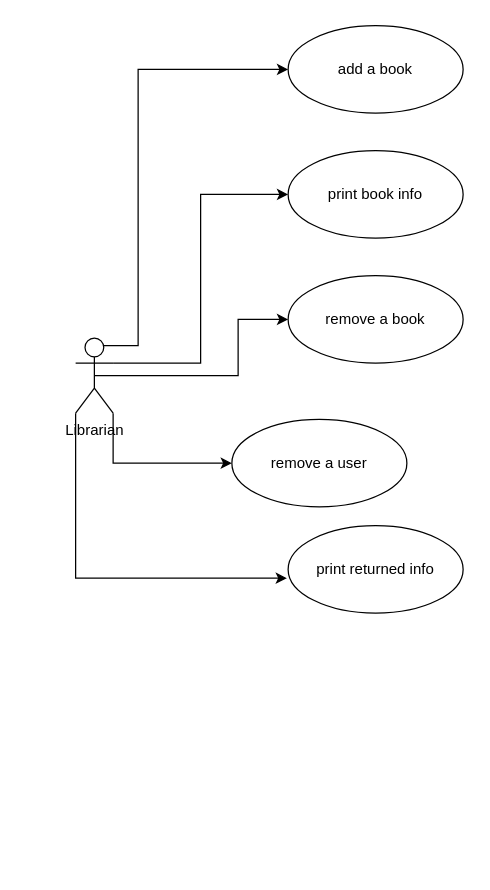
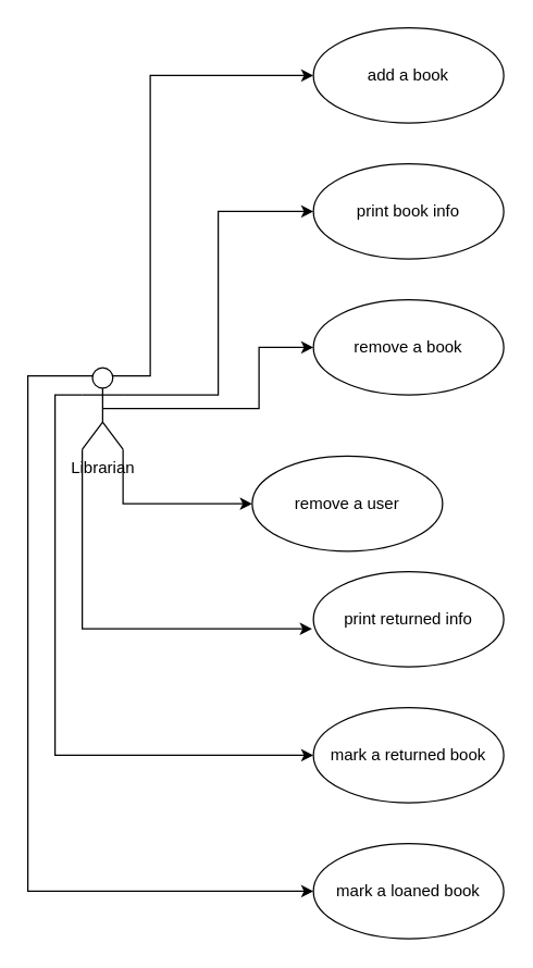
  <mxCell id="0" />
  <mxCell id="1" parent="0" />
  <mxCell id="2" style="edgeStyle=orthogonalEdgeStyle;rounded=0;orthogonalLoop=1;jettySize=auto;html=1;exitX=1;exitY=0.333;exitDx=0;exitDy=0;exitPerimeter=0;entryX=0;entryY=0.5;entryDx=0;entryDy=0;" edge="1" parent="1" source="8" target="10"><mxGeometry relative="1" as="geometry" /></mxCell>
  <mxCell id="3" style="edgeStyle=orthogonalEdgeStyle;rounded=0;orthogonalLoop=1;jettySize=auto;html=1;exitX=0.75;exitY=0.1;exitDx=0;exitDy=0;exitPerimeter=0;entryX=0;entryY=0.5;entryDx=0;entryDy=0;" edge="1" parent="1" source="8" target="9"><mxGeometry relative="1" as="geometry"><Array as="points"><mxPoint x="110" y="276" /><mxPoint x="110" y="55" /></Array></mxGeometry></mxCell>
  <mxCell id="4" style="edgeStyle=orthogonalEdgeStyle;rounded=0;orthogonalLoop=1;jettySize=auto;html=1;exitX=0.5;exitY=0.5;exitDx=0;exitDy=0;exitPerimeter=0;entryX=0;entryY=0.5;entryDx=0;entryDy=0;" edge="1" parent="1" source="8" target="11"><mxGeometry relative="1" as="geometry"><Array as="points"><mxPoint x="190" y="300" /><mxPoint x="190" y="255" /></Array></mxGeometry></mxCell>
  <mxCell id="5" style="edgeStyle=orthogonalEdgeStyle;rounded=0;orthogonalLoop=1;jettySize=auto;html=1;exitX=1;exitY=1;exitDx=0;exitDy=0;exitPerimeter=0;entryX=0;entryY=0.5;entryDx=0;entryDy=0;" edge="1" parent="1" source="8" target="12"><mxGeometry relative="1" as="geometry" /></mxCell>
+ <mxCell id="6" style="edgeStyle=orthogonalEdgeStyle;rounded=0;orthogonalLoop=1;jettySize=auto;html=1;exitX=0;exitY=0.333;exitDx=0;exitDy=0;exitPerimeter=0;entryX=0;entryY=0.5;entryDx=0;entryDy=0;" edge="1" parent="1" source="8" target="14"><mxGeometry relative="1" as="geometry" /></mxCell>
+ <mxCell id="7" style="edgeStyle=orthogonalEdgeStyle;rounded=0;orthogonalLoop=1;jettySize=auto;html=1;exitX=0.25;exitY=0.1;exitDx=0;exitDy=0;exitPerimeter=0;entryX=0;entryY=0.5;entryDx=0;entryDy=0;" edge="1" parent="1" source="8" target="15"><mxGeometry relative="1" as="geometry"><Array as="points"><mxPoint x="20" y="276" /><mxPoint x="20" y="655" /></Array></mxGeometry></mxCell>
  <mxCell id="8" value="Librarian" style="shape=umlActor;verticalLabelPosition=bottom;verticalAlign=top;html=1;" vertex="1" parent="1"><mxGeometry x="60" y="270" width="30" height="60" as="geometry" /></mxCell>
  <mxCell id="9" value="add a book" style="ellipse;whiteSpace=wrap;html=1;" vertex="1" parent="1"><mxGeometry x="230" y="20" width="140" height="70" as="geometry" /></mxCell>
  <mxCell id="10" value="print book info" style="ellipse;whiteSpace=wrap;html=1;" vertex="1" parent="1"><mxGeometry x="230" y="120" width="140" height="70" as="geometry" /></mxCell>
  <mxCell id="11" value="remove a book" style="ellipse;whiteSpace=wrap;html=1;" vertex="1" parent="1"><mxGeometry x="230" y="220" width="140" height="70" as="geometry" /></mxCell>
  <mxCell id="12" value="remove a user" style="ellipse;whiteSpace=wrap;html=1;" vertex="1" parent="1"><mxGeometry x="185" y="335" width="140" height="70" as="geometry" /></mxCell>
  <mxCell id="13" value="print returned info" style="ellipse;whiteSpace=wrap;html=1;" vertex="1" parent="1"><mxGeometry x="230" y="420" width="140" height="70" as="geometry" /></mxCell>
+ <mxCell id="14" value="mark a returned book" style="ellipse;whiteSpace=wrap;html=1;" vertex="1" parent="1"><mxGeometry x="230" y="520" width="140" height="70" as="geometry" /></mxCell>
+ <mxCell id="15" value="mark a loaned book" style="ellipse;whiteSpace=wrap;html=1;" vertex="1" parent="1"><mxGeometry x="230" y="620" width="140" height="70" as="geometry" /></mxCell>
  <mxCell id="16" style="edgeStyle=orthogonalEdgeStyle;rounded=0;orthogonalLoop=1;jettySize=auto;html=1;exitX=0;exitY=1;exitDx=0;exitDy=0;exitPerimeter=0;entryX=-0.007;entryY=0.6;entryDx=0;entryDy=0;entryPerimeter=0;" edge="1" parent="1" source="8" target="13"><mxGeometry relative="1" as="geometry" /></mxCell>
